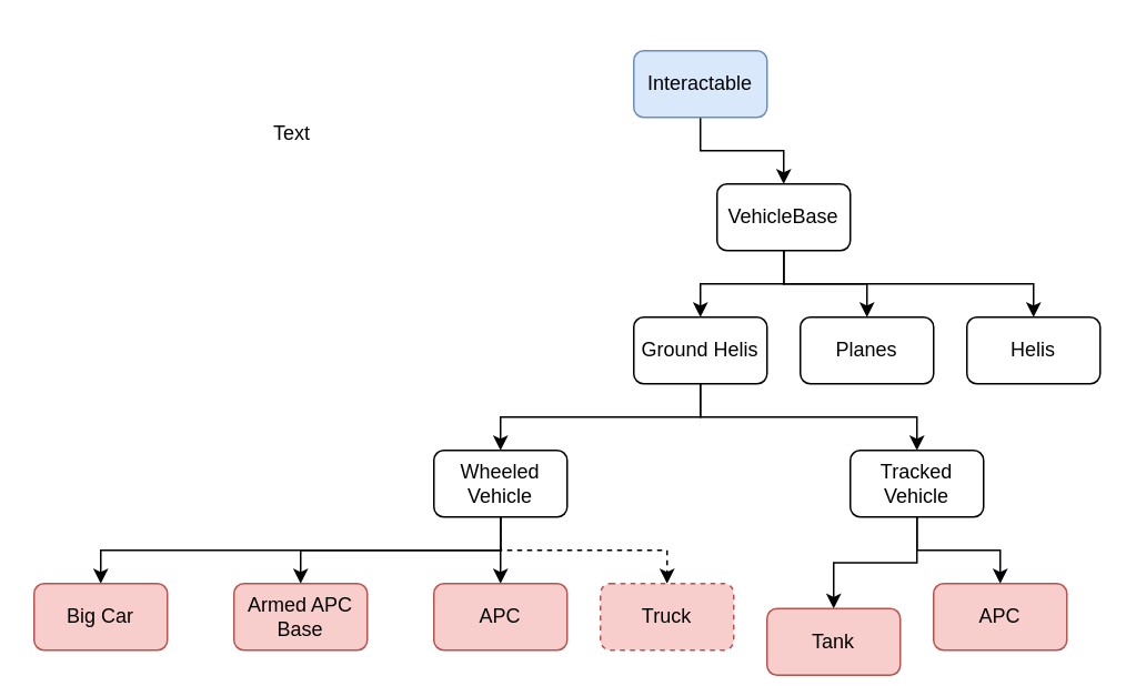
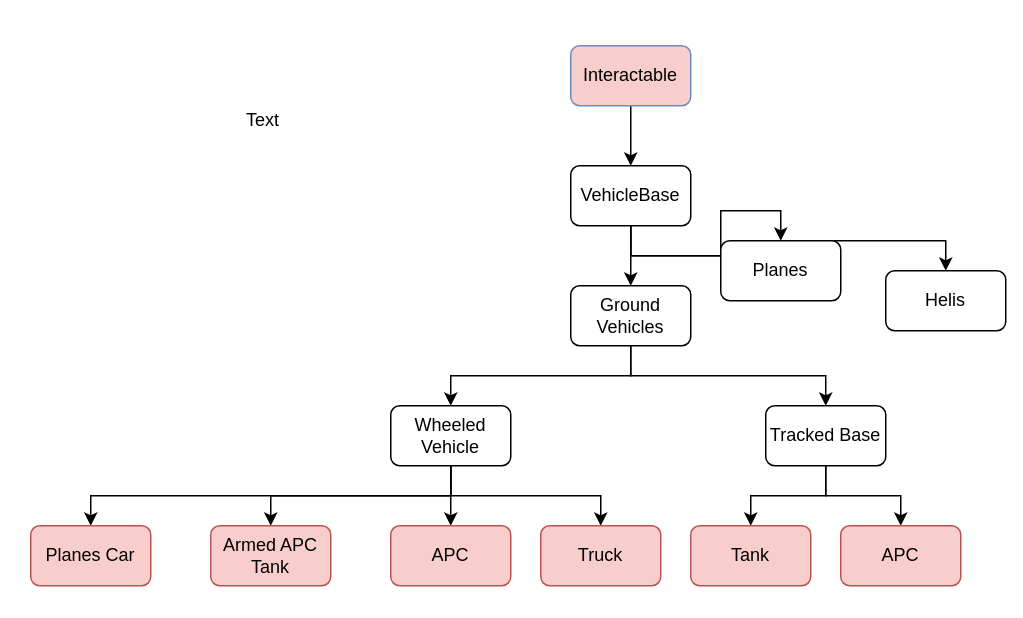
  <mxCell id="0" />
  <mxCell id="1" parent="0" />
  <mxCell id="2" style="edgeStyle=orthogonalEdgeStyle;rounded=0;orthogonalLoop=1;jettySize=auto;html=1;exitX=0.5;exitY=1;exitDx=0;exitDy=0;entryX=0.5;entryY=0;entryDx=0;entryDy=0;" edge="1" parent="1" source="3" target="9"><mxGeometry relative="1" as="geometry" /></mxCell>
- <mxCell id="3" value="Interactable" style="rounded=1;whiteSpace=wrap;html=1;fillColor=#dae8fc;strokeColor=#6c8ebf;" vertex="1" parent="1"><mxGeometry x="380" y="30" width="80" height="40" as="geometry" /></mxCell>
+ <mxCell id="3" value="Interactable" style="rounded=1;whiteSpace=wrap;html=1;fillColor=#f8cecc;strokeColor=#6c8ebf;" vertex="1" parent="1"><mxGeometry x="380" y="30" width="80" height="40" as="geometry" /></mxCell>
  <mxCell id="4" style="edgeStyle=orthogonalEdgeStyle;rounded=0;orthogonalLoop=1;jettySize=auto;html=1;exitX=0.5;exitY=1;exitDx=0;exitDy=0;entryX=0.5;entryY=0;entryDx=0;entryDy=0;" edge="1" parent="1" source="23" target="14"><mxGeometry relative="1" as="geometry" /></mxCell>
  <mxCell id="5" style="edgeStyle=orthogonalEdgeStyle;rounded=0;orthogonalLoop=1;jettySize=auto;html=1;exitX=0.5;exitY=1;exitDx=0;exitDy=0;entryX=0.5;entryY=0;entryDx=0;entryDy=0;" edge="1" parent="1" source="23" target="17"><mxGeometry relative="1" as="geometry" /></mxCell>
  <mxCell id="6" style="edgeStyle=orthogonalEdgeStyle;rounded=0;orthogonalLoop=1;jettySize=auto;html=1;exitX=0.5;exitY=1;exitDx=0;exitDy=0;entryX=0.5;entryY=0;entryDx=0;entryDy=0;" edge="1" parent="1" source="9" target="23"><mxGeometry relative="1" as="geometry" /></mxCell>
  <mxCell id="7" style="edgeStyle=orthogonalEdgeStyle;rounded=0;orthogonalLoop=1;jettySize=auto;html=1;exitX=0.5;exitY=1;exitDx=0;exitDy=0;entryX=0.5;entryY=0;entryDx=0;entryDy=0;" edge="1" parent="1" source="9" target="24"><mxGeometry relative="1" as="geometry" /></mxCell>
  <mxCell id="8" style="edgeStyle=orthogonalEdgeStyle;rounded=0;orthogonalLoop=1;jettySize=auto;html=1;exitX=0.5;exitY=1;exitDx=0;exitDy=0;entryX=0.5;entryY=0;entryDx=0;entryDy=0;" edge="1" parent="1" source="9" target="25"><mxGeometry relative="1" as="geometry" /></mxCell>
- <mxCell id="9" value="VehicleBase" style="rounded=1;whiteSpace=wrap;html=1;" vertex="1" parent="1"><mxGeometry x="430" y="110" width="80" height="40" as="geometry" /></mxCell>
+ <mxCell id="9" value="VehicleBase" style="rounded=1;whiteSpace=wrap;html=1;" vertex="1" parent="1"><mxGeometry x="380" y="110" width="80" height="40" as="geometry" /></mxCell>
  <mxCell id="10" style="edgeStyle=orthogonalEdgeStyle;rounded=0;orthogonalLoop=1;jettySize=auto;html=1;exitX=0.5;exitY=1;exitDx=0;exitDy=0;entryX=0.5;entryY=0;entryDx=0;entryDy=0;" edge="1" parent="1" source="14" target="20"><mxGeometry relative="1" as="geometry" /></mxCell>
- <mxCell id="11" style="edgeStyle=orthogonalEdgeStyle;rounded=0;orthogonalLoop=1;jettySize=auto;html=1;exitX=0.5;exitY=1;exitDx=0;exitDy=0;entryX=0.5;entryY=0;entryDx=0;entryDy=0;dashed=1;" edge="1" parent="1" source="14" target="18"><mxGeometry relative="1" as="geometry" /></mxCell>
+ <mxCell id="11" style="edgeStyle=orthogonalEdgeStyle;rounded=0;orthogonalLoop=1;jettySize=auto;html=1;exitX=0.5;exitY=1;exitDx=0;exitDy=0;entryX=0.5;entryY=0;entryDx=0;entryDy=0;" edge="1" parent="1" source="14" target="18"><mxGeometry relative="1" as="geometry" /></mxCell>
  <mxCell id="12" style="edgeStyle=orthogonalEdgeStyle;rounded=0;orthogonalLoop=1;jettySize=auto;html=1;exitX=0.5;exitY=1;exitDx=0;exitDy=0;entryX=0.5;entryY=0;entryDx=0;entryDy=0;" edge="1" parent="1" source="14" target="19"><mxGeometry relative="1" as="geometry" /></mxCell>
  <mxCell id="13" style="edgeStyle=orthogonalEdgeStyle;rounded=0;orthogonalLoop=1;jettySize=auto;html=1;exitX=0.5;exitY=1;exitDx=0;exitDy=0;entryX=0.5;entryY=0;entryDx=0;entryDy=0;" edge="1" parent="1" source="14" target="27"><mxGeometry relative="1" as="geometry" /></mxCell>
  <mxCell id="14" value="Wheeled Vehicle" style="rounded=1;whiteSpace=wrap;html=1;" vertex="1" parent="1"><mxGeometry x="260" y="270" width="80" height="40" as="geometry" /></mxCell>
  <mxCell id="15" style="edgeStyle=orthogonalEdgeStyle;rounded=0;orthogonalLoop=1;jettySize=auto;html=1;exitX=0.5;exitY=1;exitDx=0;exitDy=0;entryX=0.5;entryY=0;entryDx=0;entryDy=0;" edge="1" parent="1" source="17" target="21"><mxGeometry relative="1" as="geometry" /></mxCell>
  <mxCell id="16" style="edgeStyle=orthogonalEdgeStyle;rounded=0;orthogonalLoop=1;jettySize=auto;html=1;exitX=0.5;exitY=1;exitDx=0;exitDy=0;entryX=0.5;entryY=0;entryDx=0;entryDy=0;" edge="1" parent="1" source="17" target="22"><mxGeometry relative="1" as="geometry" /></mxCell>
- <mxCell id="17" value="Tracked Vehicle" style="rounded=1;whiteSpace=wrap;html=1;" vertex="1" parent="1"><mxGeometry x="510" y="270" width="80" height="40" as="geometry" /></mxCell>
- <mxCell id="18" value="Truck" style="rounded=1;whiteSpace=wrap;html=1;fillColor=#f8cecc;strokeColor=#b85450;dashed=1;" vertex="1" parent="1"><mxGeometry x="360" y="350" width="80" height="40" as="geometry" /></mxCell>
+ <mxCell id="17" value="Tracked Base" style="rounded=1;whiteSpace=wrap;html=1;" vertex="1" parent="1"><mxGeometry x="510" y="270" width="80" height="40" as="geometry" /></mxCell>
+ <mxCell id="18" value="Truck" style="rounded=1;whiteSpace=wrap;html=1;fillColor=#f8cecc;strokeColor=#b85450;" vertex="1" parent="1"><mxGeometry x="360" y="350" width="80" height="40" as="geometry" /></mxCell>
  <mxCell id="19" value="APC" style="rounded=1;whiteSpace=wrap;html=1;fillColor=#f8cecc;strokeColor=#b85450;" vertex="1" parent="1"><mxGeometry x="260" y="350" width="80" height="40" as="geometry" /></mxCell>
- <mxCell id="20" value="Big Car" style="rounded=1;whiteSpace=wrap;html=1;fillColor=#f8cecc;strokeColor=#b85450;" vertex="1" parent="1"><mxGeometry x="20" y="350" width="80" height="40" as="geometry" /></mxCell>
+ <mxCell id="20" value="Planes Car" style="rounded=1;whiteSpace=wrap;html=1;fillColor=#f8cecc;strokeColor=#b85450;" vertex="1" parent="1"><mxGeometry x="20" y="350" width="80" height="40" as="geometry" /></mxCell>
  <mxCell id="21" value="APC" style="rounded=1;whiteSpace=wrap;html=1;fillColor=#f8cecc;strokeColor=#b85450;" vertex="1" parent="1"><mxGeometry x="560" y="350" width="80" height="40" as="geometry" /></mxCell>
- <mxCell id="22" value="Tank" style="rounded=1;whiteSpace=wrap;html=1;fillColor=#f8cecc;strokeColor=#b85450;" vertex="1" parent="1"><mxGeometry x="460" y="365" width="80" height="40" as="geometry" /></mxCell>
- <mxCell id="23" value="Ground Helis" style="rounded=1;whiteSpace=wrap;html=1;" vertex="1" parent="1"><mxGeometry x="380" y="190" width="80" height="40" as="geometry" /></mxCell>
- <mxCell id="24" value="Planes" style="rounded=1;whiteSpace=wrap;html=1;" vertex="1" parent="1"><mxGeometry x="480" y="190" width="80" height="40" as="geometry" /></mxCell>
- <mxCell id="25" value="Helis" style="rounded=1;whiteSpace=wrap;html=1;" vertex="1" parent="1"><mxGeometry x="580" y="190" width="80" height="40" as="geometry" /></mxCell>
+ <mxCell id="22" value="Tank" style="rounded=1;whiteSpace=wrap;html=1;fillColor=#f8cecc;strokeColor=#b85450;" vertex="1" parent="1"><mxGeometry x="460" y="350" width="80" height="40" as="geometry" /></mxCell>
+ <mxCell id="23" value="Ground Vehicles" style="rounded=1;whiteSpace=wrap;html=1;" vertex="1" parent="1"><mxGeometry x="380" y="190" width="80" height="40" as="geometry" /></mxCell>
+ <mxCell id="24" value="Planes" style="rounded=1;whiteSpace=wrap;html=1;" vertex="1" parent="1"><mxGeometry x="480" y="160" width="80" height="40" as="geometry" /></mxCell>
+ <mxCell id="25" value="Helis" style="rounded=1;whiteSpace=wrap;html=1;" vertex="1" parent="1"><mxGeometry x="590" y="180" width="80" height="40" as="geometry" /></mxCell>
  <mxCell id="26" value="Text" style="text;html=1;align=center;verticalAlign=middle;whiteSpace=wrap;rounded=0;" vertex="1" parent="1"><mxGeometry x="135" y="20" width="80" height="120" as="geometry" /></mxCell>
- <mxCell id="27" value="Armed APC Base" style="rounded=1;whiteSpace=wrap;html=1;fillColor=#f8cecc;strokeColor=#b85450;" vertex="1" parent="1"><mxGeometry x="140" y="350" width="80" height="40" as="geometry" /></mxCell>
+ <mxCell id="27" value="Armed APC Tank" style="rounded=1;whiteSpace=wrap;html=1;fillColor=#f8cecc;strokeColor=#b85450;" vertex="1" parent="1"><mxGeometry x="140" y="350" width="80" height="40" as="geometry" /></mxCell>
